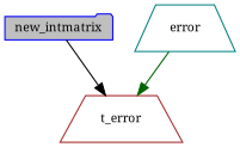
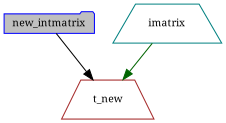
  digraph {
    fontname="Noto Serif"
    rankdir=TB
    node [fontname="Noto Serif" fontsize=10 shape=trapezium]
    edge [fontname="Noto Serif" fontsize=10 labelfontname=FreeSans labelfontsize=10 style=solid]
    n1 [color=blue fillcolor=grey75 fontcolor=black height=0.2 label=new_intmatrix shape=folder style=filled width=0.4]
-   n2 [color=brown height=0.2 label=t_error width=0.4]
-   n3 [color=teal height=0.2 label=error width=0.4]
+   n2 [color=brown height=0.2 label=t_new width=0.4]
+   n3 [color=teal height=0.2 label=imatrix width=0.4]
    n1 -> n2 [color=black]
    n3 -> n2 [color=darkgreen]
  }
